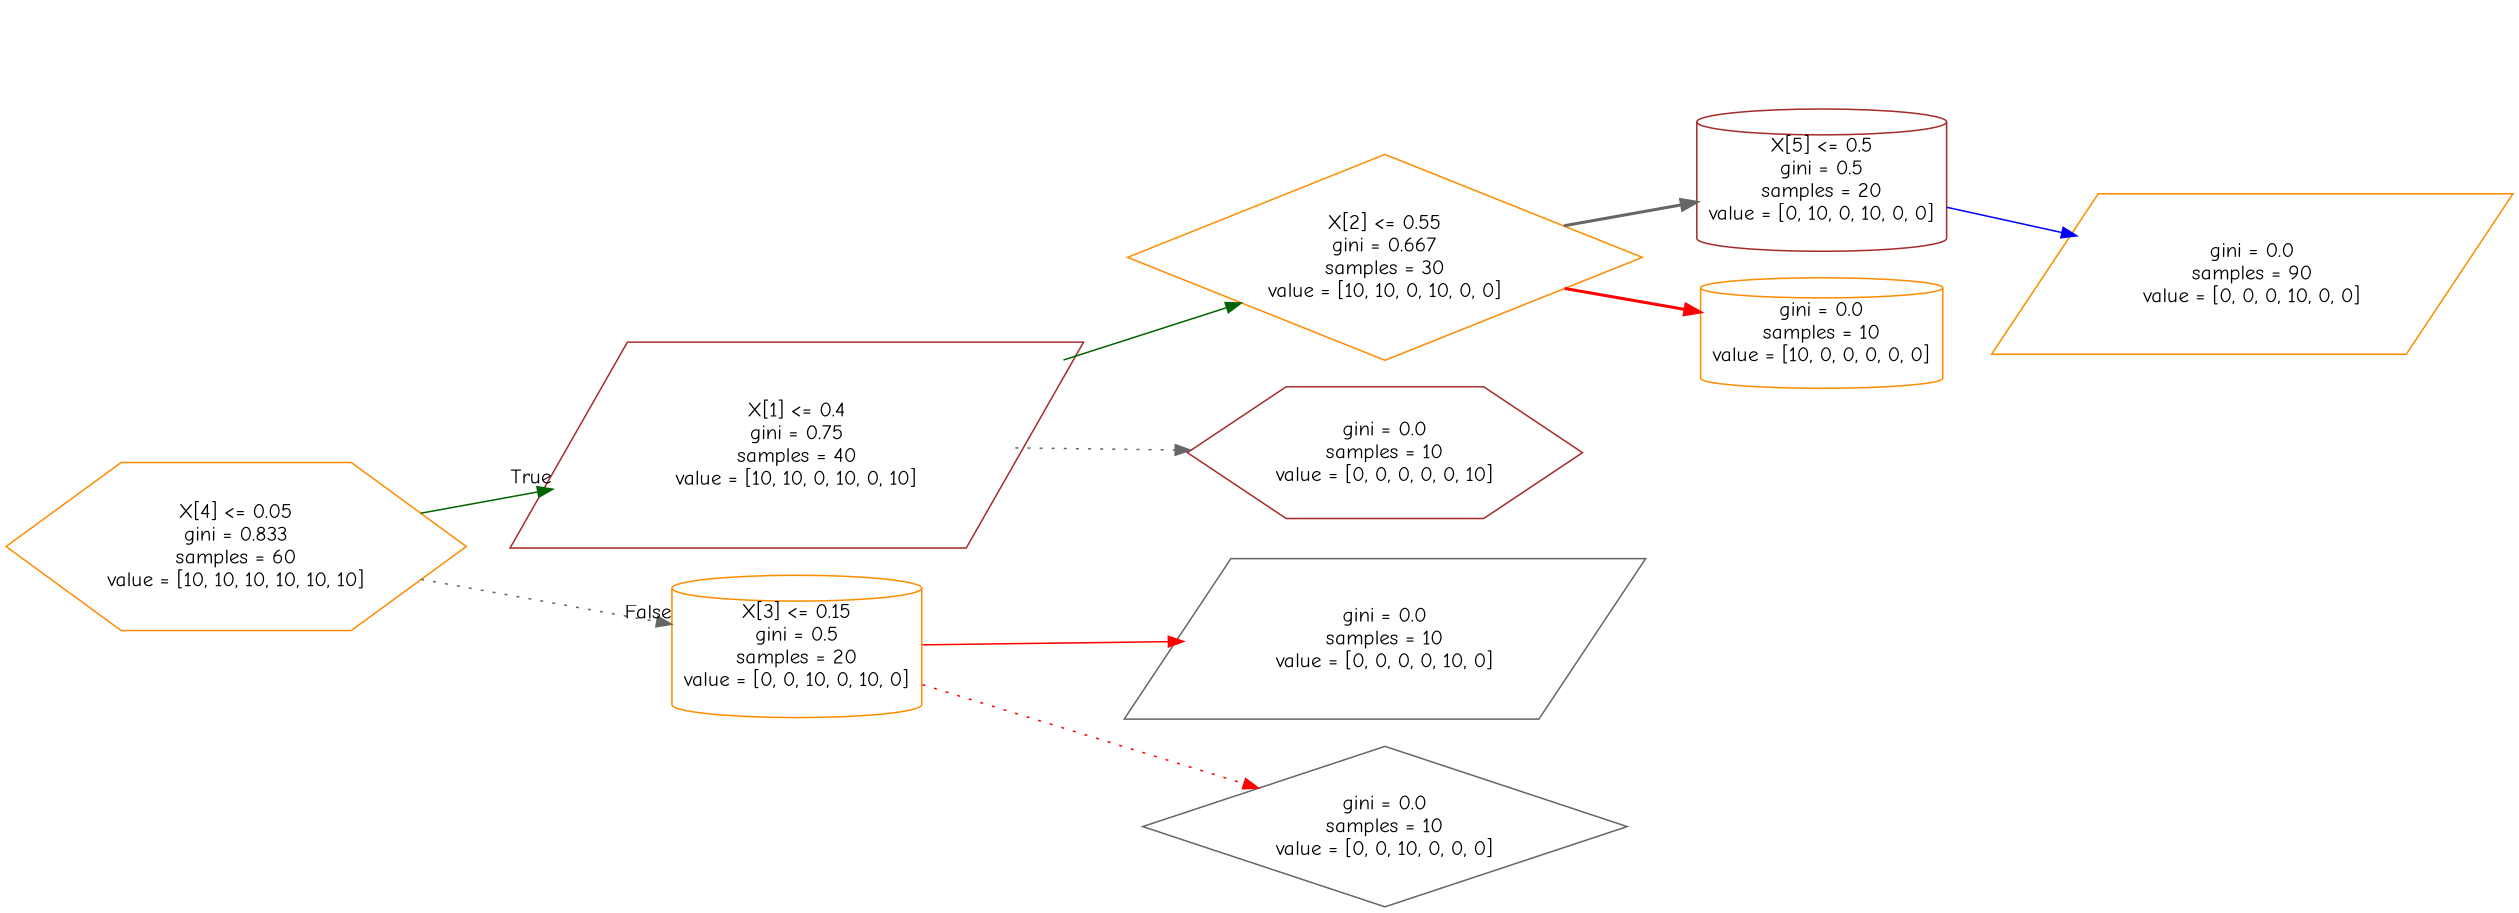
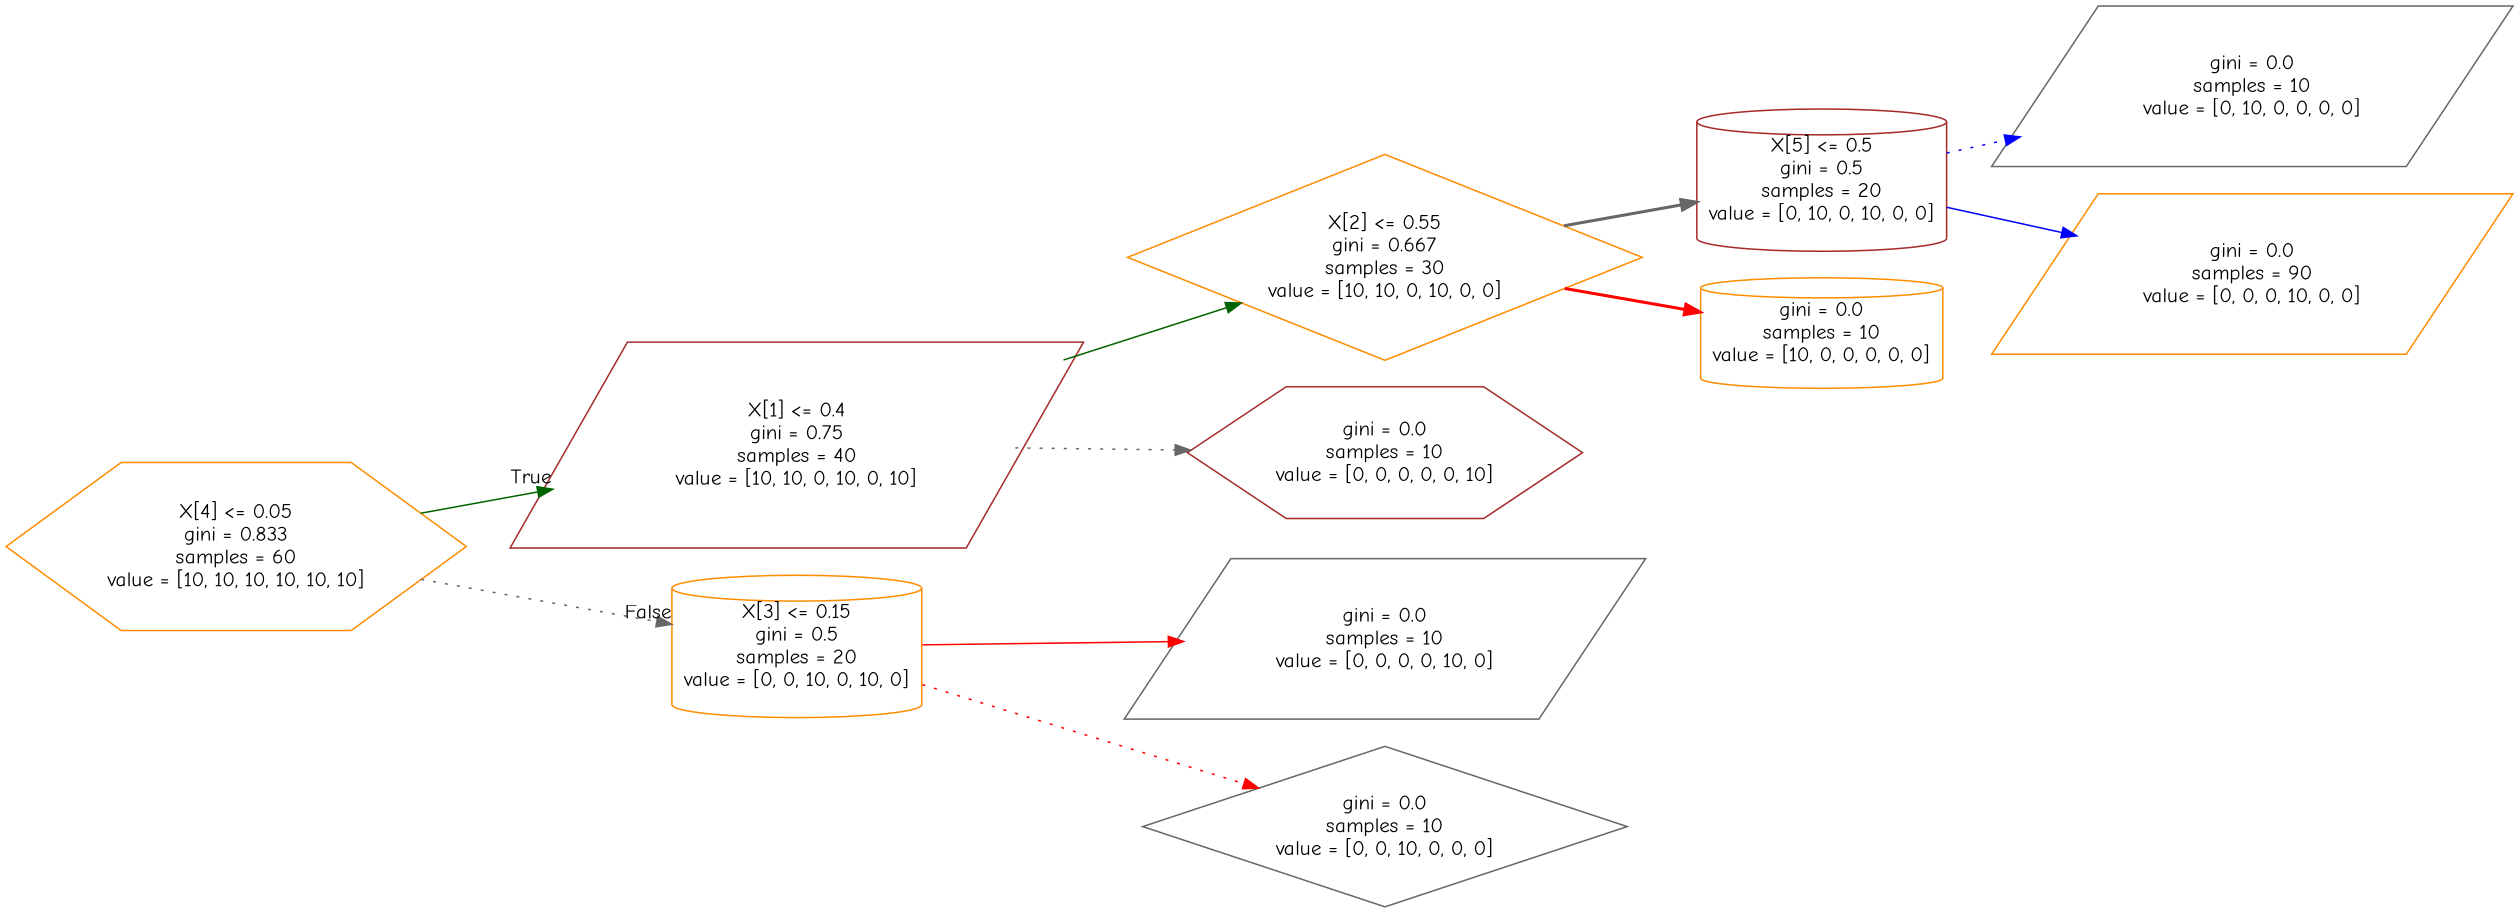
  digraph {
    fontname="Comic Neue"
    rankdir=LR
    node [color=darkorange fontname="Comic Neue" shape=parallelogram]
    edge [color=gray40 fontname="Comic Neue" style=solid]
    n1 [label="X[4] <= 0.05\ngini = 0.833\nsamples = 60\nvalue = [10, 10, 10, 10, 10, 10]" shape=hexagon]
    n2 [color=brown label="X[1] <= 0.4\ngini = 0.75\nsamples = 40\nvalue = [10, 10, 0, 10, 0, 10]"]
    n3 [label="X[3] <= 0.15\ngini = 0.5\nsamples = 20\nvalue = [0, 0, 10, 0, 10, 0]" shape=cylinder]
    n4 [label="X[2] <= 0.55\ngini = 0.667\nsamples = 30\nvalue = [10, 10, 0, 10, 0, 0]" shape=diamond]
    n5 [color=brown label="gini = 0.0\nsamples = 10\nvalue = [0, 0, 0, 0, 0, 10]" shape=hexagon]
    n6 [color=gray40 label="gini = 0.0\nsamples = 10\nvalue = [0, 0, 0, 0, 10, 0]"]
    n7 [color=gray40 label="gini = 0.0\nsamples = 10\nvalue = [0, 0, 10, 0, 0, 0]" shape=diamond]
    n8 [color=brown label="X[5] <= 0.5\ngini = 0.5\nsamples = 20\nvalue = [0, 10, 0, 10, 0, 0]" shape=cylinder]
    n9 [label="gini = 0.0\nsamples = 10\nvalue = [10, 0, 0, 0, 0, 0]" shape=cylinder]
+   n10 [color=gray40 label="gini = 0.0\nsamples = 10\nvalue = [0, 10, 0, 0, 0, 0]"]
    n11 [label="gini = 0.0\nsamples = 90\nvalue = [0, 0, 0, 10, 0, 0]"]
    n1 -> n2 [color=darkgreen headlabel=True labelangle=45 labeldistance=2.5]
    n1 -> n3 [headlabel=False labelangle=-45 labeldistance=2.5 style=dotted]
    n2 -> n4 [color=darkgreen]
    n2 -> n5 [style=dotted]
    n3 -> n6 [color=red]
    n3 -> n7 [color=red style=dotted]
    n4 -> n8 [style=bold]
    n4 -> n9 [color=red style=bold]
+   n8 -> n10 [color=blue style=dotted]
    n8 -> n11 [color=blue]
  }
